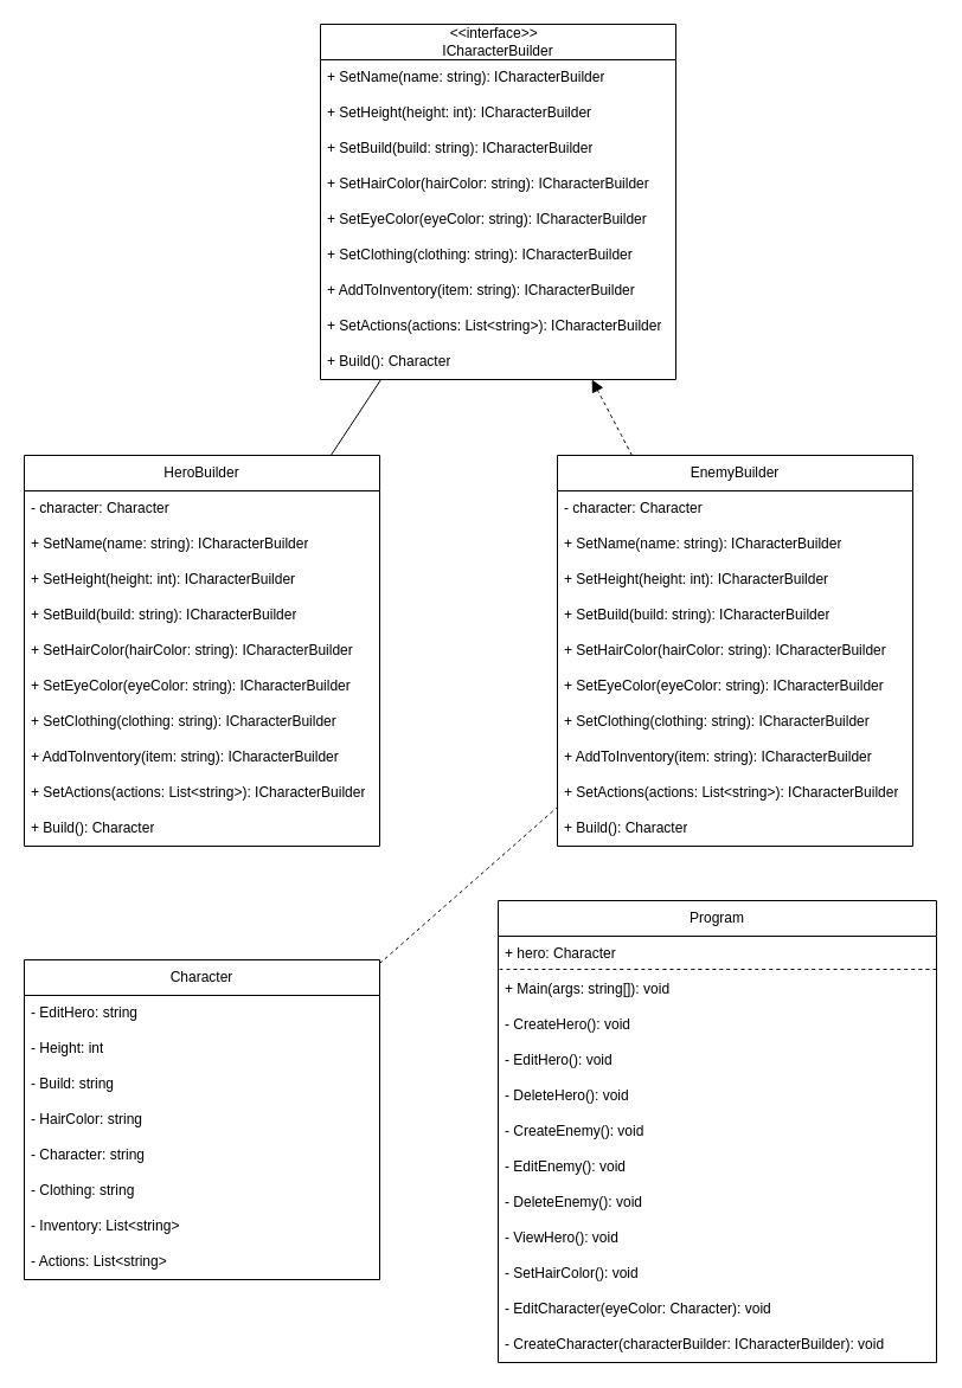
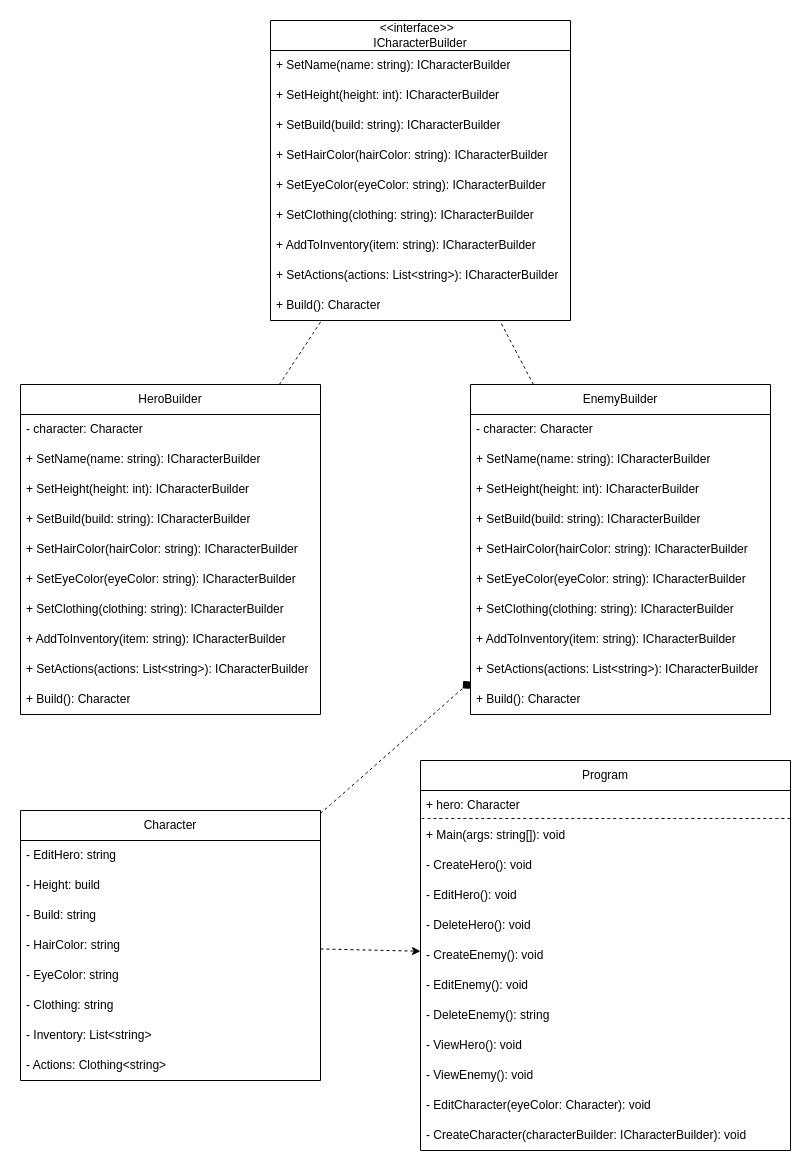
  <mxCell id="0" />
  <mxCell id="1" parent="0" />
  <mxCell id="2" value="&amp;lt;&amp;lt;interface&amp;gt;&amp;gt;&amp;nbsp;&amp;nbsp;&lt;div&gt;ICharacterBuilder&lt;br&gt;&lt;/div&gt;" style="swimlane;fontStyle=0;childLayout=stackLayout;horizontal=1;startSize=30;horizontalStack=0;resizeParent=1;resizeParentMax=0;resizeLast=0;collapsible=1;marginBottom=0;whiteSpace=wrap;html=1;" parent="1" vertex="1"><mxGeometry x="270" width="300" height="300" as="geometry" y="20" /></mxCell>
  <mxCell id="3" value="+ SetName(name: string): ICharacterBuilder" style="text;strokeColor=none;fillColor=none;align=left;verticalAlign=middle;spacingLeft=4;spacingRight=4;overflow=hidden;points=[[0,0.5],[1,0.5]];portConstraint=eastwest;rotatable=0;whiteSpace=wrap;html=1;" vertex="1" parent="2"><mxGeometry y="30" width="300" height="30" as="geometry" /></mxCell>
  <mxCell id="4" value="+ SetHeight(height: int): ICharacterBuilder" style="text;strokeColor=none;fillColor=none;align=left;verticalAlign=middle;spacingLeft=4;spacingRight=4;overflow=hidden;points=[[0,0.5],[1,0.5]];portConstraint=eastwest;rotatable=0;whiteSpace=wrap;html=1;" vertex="1" parent="2"><mxGeometry y="60" width="300" height="30" as="geometry" /></mxCell>
  <mxCell id="5" value="+ SetBuild(build: string): ICharacterBuilder" style="text;strokeColor=none;fillColor=none;align=left;verticalAlign=middle;spacingLeft=4;spacingRight=4;overflow=hidden;points=[[0,0.5],[1,0.5]];portConstraint=eastwest;rotatable=0;whiteSpace=wrap;html=1;" vertex="1" parent="2"><mxGeometry y="90" width="300" height="30" as="geometry" /></mxCell>
  <mxCell id="6" value="+ SetHairColor(hairColor: string): ICharacterBuilder" style="text;strokeColor=none;fillColor=none;align=left;verticalAlign=middle;spacingLeft=4;spacingRight=4;overflow=hidden;points=[[0,0.5],[1,0.5]];portConstraint=eastwest;rotatable=0;whiteSpace=wrap;html=1;" vertex="1" parent="2"><mxGeometry y="120" width="300" height="30" as="geometry" /></mxCell>
  <mxCell id="7" value="+ SetEyeColor(eyeColor: string): ICharacterBuilder" style="text;strokeColor=none;fillColor=none;align=left;verticalAlign=middle;spacingLeft=4;spacingRight=4;overflow=hidden;points=[[0,0.5],[1,0.5]];portConstraint=eastwest;rotatable=0;whiteSpace=wrap;html=1;" vertex="1" parent="2"><mxGeometry y="150" width="300" height="30" as="geometry" /></mxCell>
  <mxCell id="8" value="+ SetClothing(clothing: string): ICharacterBuilder" style="text;strokeColor=none;fillColor=none;align=left;verticalAlign=middle;spacingLeft=4;spacingRight=4;overflow=hidden;points=[[0,0.5],[1,0.5]];portConstraint=eastwest;rotatable=0;whiteSpace=wrap;html=1;" vertex="1" parent="2"><mxGeometry y="180" width="300" height="30" as="geometry" /></mxCell>
  <mxCell id="9" value="+ AddToInventory(item: string): ICharacterBuilder" style="text;strokeColor=none;fillColor=none;align=left;verticalAlign=middle;spacingLeft=4;spacingRight=4;overflow=hidden;points=[[0,0.5],[1,0.5]];portConstraint=eastwest;rotatable=0;whiteSpace=wrap;html=1;" vertex="1" parent="2"><mxGeometry y="210" width="300" height="30" as="geometry" /></mxCell>
  <mxCell id="10" value="+ SetActions(actions: List&amp;lt;string&amp;gt;): ICharacterBuilder" style="text;strokeColor=none;fillColor=none;align=left;verticalAlign=middle;spacingLeft=4;spacingRight=4;overflow=hidden;points=[[0,0.5],[1,0.5]];portConstraint=eastwest;rotatable=0;whiteSpace=wrap;html=1;" vertex="1" parent="2"><mxGeometry y="240" width="300" height="30" as="geometry" /></mxCell>
  <mxCell id="11" value="+ Build(): Character" style="text;strokeColor=none;fillColor=none;align=left;verticalAlign=middle;spacingLeft=4;spacingRight=4;overflow=hidden;points=[[0,0.5],[1,0.5]];portConstraint=eastwest;rotatable=0;whiteSpace=wrap;html=1;" vertex="1" parent="2"><mxGeometry y="270" width="300" height="30" as="geometry" /></mxCell>
  <mxCell id="12" value="HeroBuilder" style="swimlane;fontStyle=0;childLayout=stackLayout;horizontal=1;startSize=30;horizontalStack=0;resizeParent=1;resizeParentMax=0;resizeLast=0;collapsible=1;marginBottom=0;whiteSpace=wrap;html=1;" vertex="1" parent="1"><mxGeometry x="20" y="384" width="300" height="330" as="geometry" /></mxCell>
  <mxCell id="13" value="- character: Character&amp;nbsp; &amp;nbsp;" style="text;strokeColor=none;fillColor=none;align=left;verticalAlign=middle;spacingLeft=4;spacingRight=4;overflow=hidden;points=[[0,0.5],[1,0.5]];portConstraint=eastwest;rotatable=0;whiteSpace=wrap;html=1;" vertex="1" parent="12"><mxGeometry y="30" width="300" height="30" as="geometry" /></mxCell>
  <mxCell id="14" value="+ SetName(name: string): ICharacterBuilder" style="text;strokeColor=none;fillColor=none;align=left;verticalAlign=middle;spacingLeft=4;spacingRight=4;overflow=hidden;points=[[0,0.5],[1,0.5]];portConstraint=eastwest;rotatable=0;whiteSpace=wrap;html=1;" vertex="1" parent="12"><mxGeometry y="60" width="300" height="30" as="geometry" /></mxCell>
  <mxCell id="15" value="+ SetHeight(height: int): ICharacterBuilder" style="text;strokeColor=none;fillColor=none;align=left;verticalAlign=middle;spacingLeft=4;spacingRight=4;overflow=hidden;points=[[0,0.5],[1,0.5]];portConstraint=eastwest;rotatable=0;whiteSpace=wrap;html=1;" vertex="1" parent="12"><mxGeometry y="90" width="300" height="30" as="geometry" /></mxCell>
  <mxCell id="16" value="+ SetBuild(build: string): ICharacterBuilder" style="text;strokeColor=none;fillColor=none;align=left;verticalAlign=middle;spacingLeft=4;spacingRight=4;overflow=hidden;points=[[0,0.5],[1,0.5]];portConstraint=eastwest;rotatable=0;whiteSpace=wrap;html=1;" vertex="1" parent="12"><mxGeometry y="120" width="300" height="30" as="geometry" /></mxCell>
  <mxCell id="17" value="+ SetHairColor(hairColor: string): ICharacterBuilder" style="text;strokeColor=none;fillColor=none;align=left;verticalAlign=middle;spacingLeft=4;spacingRight=4;overflow=hidden;points=[[0,0.5],[1,0.5]];portConstraint=eastwest;rotatable=0;whiteSpace=wrap;html=1;" vertex="1" parent="12"><mxGeometry y="150" width="300" height="30" as="geometry" /></mxCell>
  <mxCell id="18" value="+ SetEyeColor(eyeColor: string): ICharacterBuilder" style="text;strokeColor=none;fillColor=none;align=left;verticalAlign=middle;spacingLeft=4;spacingRight=4;overflow=hidden;points=[[0,0.5],[1,0.5]];portConstraint=eastwest;rotatable=0;whiteSpace=wrap;html=1;" vertex="1" parent="12"><mxGeometry y="180" width="300" height="30" as="geometry" /></mxCell>
  <mxCell id="19" value="+ SetClothing(clothing: string): ICharacterBuilder" style="text;strokeColor=none;fillColor=none;align=left;verticalAlign=middle;spacingLeft=4;spacingRight=4;overflow=hidden;points=[[0,0.5],[1,0.5]];portConstraint=eastwest;rotatable=0;whiteSpace=wrap;html=1;" vertex="1" parent="12"><mxGeometry y="210" width="300" height="30" as="geometry" /></mxCell>
  <mxCell id="20" value="+ AddToInventory(item: string): ICharacterBuilder" style="text;strokeColor=none;fillColor=none;align=left;verticalAlign=middle;spacingLeft=4;spacingRight=4;overflow=hidden;points=[[0,0.5],[1,0.5]];portConstraint=eastwest;rotatable=0;whiteSpace=wrap;html=1;" vertex="1" parent="12"><mxGeometry y="240" width="300" height="30" as="geometry" /></mxCell>
  <mxCell id="21" value="+ SetActions(actions: List&amp;lt;string&amp;gt;): ICharacterBuilder" style="text;strokeColor=none;fillColor=none;align=left;verticalAlign=middle;spacingLeft=4;spacingRight=4;overflow=hidden;points=[[0,0.5],[1,0.5]];portConstraint=eastwest;rotatable=0;whiteSpace=wrap;html=1;" vertex="1" parent="12"><mxGeometry y="270" width="300" height="30" as="geometry" /></mxCell>
  <mxCell id="22" value="+ Build(): Character" style="text;strokeColor=none;fillColor=none;align=left;verticalAlign=middle;spacingLeft=4;spacingRight=4;overflow=hidden;points=[[0,0.5],[1,0.5]];portConstraint=eastwest;rotatable=0;whiteSpace=wrap;html=1;" vertex="1" parent="12"><mxGeometry y="300" width="300" height="30" as="geometry" /></mxCell>
+ <mxCell id="23" value="" style="endArrow=classic;html=1;rounded=0;dashed=1;" edge="1" parent="1" source="37" target="46"><mxGeometry width="50" height="50" relative="1" as="geometry"><mxPoint x="760" y="230" as="sourcePoint" /><mxPoint x="720" y="80" as="targetPoint" /></mxGeometry></mxCell>
  <mxCell id="24" value="EnemyBuilder" style="swimlane;fontStyle=0;childLayout=stackLayout;horizontal=1;startSize=30;horizontalStack=0;resizeParent=1;resizeParentMax=0;resizeLast=0;collapsible=1;marginBottom=0;whiteSpace=wrap;html=1;" vertex="1" parent="1"><mxGeometry x="470" y="384" width="300" height="330" as="geometry" /></mxCell>
  <mxCell id="25" value="- character: Character&amp;nbsp; &amp;nbsp;" style="text;strokeColor=none;fillColor=none;align=left;verticalAlign=middle;spacingLeft=4;spacingRight=4;overflow=hidden;points=[[0,0.5],[1,0.5]];portConstraint=eastwest;rotatable=0;whiteSpace=wrap;html=1;" vertex="1" parent="24"><mxGeometry y="30" width="300" height="30" as="geometry" /></mxCell>
  <mxCell id="26" value="+ SetName(name: string): ICharacterBuilder" style="text;strokeColor=none;fillColor=none;align=left;verticalAlign=middle;spacingLeft=4;spacingRight=4;overflow=hidden;points=[[0,0.5],[1,0.5]];portConstraint=eastwest;rotatable=0;whiteSpace=wrap;html=1;" vertex="1" parent="24"><mxGeometry y="60" width="300" height="30" as="geometry" /></mxCell>
  <mxCell id="27" value="+ SetHeight(height: int): ICharacterBuilder" style="text;strokeColor=none;fillColor=none;align=left;verticalAlign=middle;spacingLeft=4;spacingRight=4;overflow=hidden;points=[[0,0.5],[1,0.5]];portConstraint=eastwest;rotatable=0;whiteSpace=wrap;html=1;" vertex="1" parent="24"><mxGeometry y="90" width="300" height="30" as="geometry" /></mxCell>
  <mxCell id="28" value="+ SetBuild(build: string): ICharacterBuilder" style="text;strokeColor=none;fillColor=none;align=left;verticalAlign=middle;spacingLeft=4;spacingRight=4;overflow=hidden;points=[[0,0.5],[1,0.5]];portConstraint=eastwest;rotatable=0;whiteSpace=wrap;html=1;" vertex="1" parent="24"><mxGeometry y="120" width="300" height="30" as="geometry" /></mxCell>
  <mxCell id="29" value="+ SetHairColor(hairColor: string): ICharacterBuilder" style="text;strokeColor=none;fillColor=none;align=left;verticalAlign=middle;spacingLeft=4;spacingRight=4;overflow=hidden;points=[[0,0.5],[1,0.5]];portConstraint=eastwest;rotatable=0;whiteSpace=wrap;html=1;" vertex="1" parent="24"><mxGeometry y="150" width="300" height="30" as="geometry" /></mxCell>
  <mxCell id="30" value="+ SetEyeColor(eyeColor: string): ICharacterBuilder" style="text;strokeColor=none;fillColor=none;align=left;verticalAlign=middle;spacingLeft=4;spacingRight=4;overflow=hidden;points=[[0,0.5],[1,0.5]];portConstraint=eastwest;rotatable=0;whiteSpace=wrap;html=1;" vertex="1" parent="24"><mxGeometry y="180" width="300" height="30" as="geometry" /></mxCell>
  <mxCell id="31" value="+ SetClothing(clothing: string): ICharacterBuilder" style="text;strokeColor=none;fillColor=none;align=left;verticalAlign=middle;spacingLeft=4;spacingRight=4;overflow=hidden;points=[[0,0.5],[1,0.5]];portConstraint=eastwest;rotatable=0;whiteSpace=wrap;html=1;" vertex="1" parent="24"><mxGeometry y="210" width="300" height="30" as="geometry" /></mxCell>
  <mxCell id="32" value="+ AddToInventory(item: string): ICharacterBuilder" style="text;strokeColor=none;fillColor=none;align=left;verticalAlign=middle;spacingLeft=4;spacingRight=4;overflow=hidden;points=[[0,0.5],[1,0.5]];portConstraint=eastwest;rotatable=0;whiteSpace=wrap;html=1;" vertex="1" parent="24"><mxGeometry y="240" width="300" height="30" as="geometry" /></mxCell>
  <mxCell id="33" value="+ SetActions(actions: List&amp;lt;string&amp;gt;): ICharacterBuilder" style="text;strokeColor=none;fillColor=none;align=left;verticalAlign=middle;spacingLeft=4;spacingRight=4;overflow=hidden;points=[[0,0.5],[1,0.5]];portConstraint=eastwest;rotatable=0;whiteSpace=wrap;html=1;" vertex="1" parent="24"><mxGeometry y="270" width="300" height="30" as="geometry" /></mxCell>
  <mxCell id="34" value="+ Build(): Character" style="text;strokeColor=none;fillColor=none;align=left;verticalAlign=middle;spacingLeft=4;spacingRight=4;overflow=hidden;points=[[0,0.5],[1,0.5]];portConstraint=eastwest;rotatable=0;whiteSpace=wrap;html=1;" vertex="1" parent="24"><mxGeometry y="300" width="300" height="30" as="geometry" /></mxCell>
- <mxCell id="35" value="" style="endArrow=none;dashed=0;html=1;rounded=0;fontSize=12;startSize=8;endSize=8;curved=1;" edge="1" parent="1" source="12" target="2"><mxGeometry width="50" height="50" relative="1" as="geometry"><mxPoint x="510" y="360" as="sourcePoint" /><mxPoint x="560" y="310" as="targetPoint" /></mxGeometry></mxCell>
- <mxCell id="36" value="" style="endArrow=block;dashed=1;html=1;rounded=0;fontSize=12;startSize=8;endSize=8;curved=1;" edge="1" parent="1" source="24" target="2"><mxGeometry width="50" height="50" relative="1" as="geometry"><mxPoint x="510" y="360" as="sourcePoint" /><mxPoint x="560" y="310" as="targetPoint" /></mxGeometry></mxCell>
+ <mxCell id="35" value="" style="endArrow=none;dashed=1;html=1;rounded=0;fontSize=12;startSize=8;endSize=8;curved=1;" edge="1" parent="1" source="12" target="2"><mxGeometry width="50" height="50" relative="1" as="geometry"><mxPoint x="510" y="360" as="sourcePoint" /><mxPoint x="560" y="310" as="targetPoint" /></mxGeometry></mxCell>
+ <mxCell id="36" value="" style="endArrow=none;dashed=1;html=1;rounded=0;fontSize=12;startSize=8;endSize=8;curved=1;" edge="1" parent="1" source="24" target="2"><mxGeometry width="50" height="50" relative="1" as="geometry"><mxPoint x="510" y="360" as="sourcePoint" /><mxPoint x="560" y="310" as="targetPoint" /></mxGeometry></mxCell>
  <mxCell id="37" value="Character" style="swimlane;fontStyle=0;childLayout=stackLayout;horizontal=1;startSize=30;horizontalStack=0;resizeParent=1;resizeParentMax=0;resizeLast=0;collapsible=1;marginBottom=0;whiteSpace=wrap;html=1;" vertex="1" parent="1"><mxGeometry x="20" y="810" width="300" height="270" as="geometry" /></mxCell>
  <mxCell id="38" value="- EditHero: string&amp;nbsp;" style="text;strokeColor=none;fillColor=none;align=left;verticalAlign=middle;spacingLeft=4;spacingRight=4;overflow=hidden;points=[[0,0.5],[1,0.5]];portConstraint=eastwest;rotatable=0;whiteSpace=wrap;html=1;" vertex="1" parent="37"><mxGeometry y="30" width="300" height="30" as="geometry" /></mxCell>
- <mxCell id="39" value="- Height: int" style="text;strokeColor=none;fillColor=none;align=left;verticalAlign=middle;spacingLeft=4;spacingRight=4;overflow=hidden;points=[[0,0.5],[1,0.5]];portConstraint=eastwest;rotatable=0;whiteSpace=wrap;html=1;" vertex="1" parent="37"><mxGeometry y="60" width="300" height="30" as="geometry" /></mxCell>
+ <mxCell id="39" value="- Height: build" style="text;strokeColor=none;fillColor=none;align=left;verticalAlign=middle;spacingLeft=4;spacingRight=4;overflow=hidden;points=[[0,0.5],[1,0.5]];portConstraint=eastwest;rotatable=0;whiteSpace=wrap;html=1;" vertex="1" parent="37"><mxGeometry y="60" width="300" height="30" as="geometry" /></mxCell>
  <mxCell id="40" value="- Build: string" style="text;strokeColor=none;fillColor=none;align=left;verticalAlign=middle;spacingLeft=4;spacingRight=4;overflow=hidden;points=[[0,0.5],[1,0.5]];portConstraint=eastwest;rotatable=0;whiteSpace=wrap;html=1;" vertex="1" parent="37"><mxGeometry y="90" width="300" height="30" as="geometry" /></mxCell>
  <mxCell id="41" value="- HairColor: string" style="text;strokeColor=none;fillColor=none;align=left;verticalAlign=middle;spacingLeft=4;spacingRight=4;overflow=hidden;points=[[0,0.5],[1,0.5]];portConstraint=eastwest;rotatable=0;whiteSpace=wrap;html=1;" vertex="1" parent="37"><mxGeometry y="120" width="300" height="30" as="geometry" /></mxCell>
- <mxCell id="42" value="- Character: string&amp;nbsp;" style="text;strokeColor=none;fillColor=none;align=left;verticalAlign=middle;spacingLeft=4;spacingRight=4;overflow=hidden;points=[[0,0.5],[1,0.5]];portConstraint=eastwest;rotatable=0;whiteSpace=wrap;html=1;" vertex="1" parent="37"><mxGeometry y="150" width="300" height="30" as="geometry" /></mxCell>
+ <mxCell id="42" value="- EyeColor: string&amp;nbsp;" style="text;strokeColor=none;fillColor=none;align=left;verticalAlign=middle;spacingLeft=4;spacingRight=4;overflow=hidden;points=[[0,0.5],[1,0.5]];portConstraint=eastwest;rotatable=0;whiteSpace=wrap;html=1;" vertex="1" parent="37"><mxGeometry y="150" width="300" height="30" as="geometry" /></mxCell>
  <mxCell id="43" value="- Clothing: string" style="text;strokeColor=none;fillColor=none;align=left;verticalAlign=middle;spacingLeft=4;spacingRight=4;overflow=hidden;points=[[0,0.5],[1,0.5]];portConstraint=eastwest;rotatable=0;whiteSpace=wrap;html=1;" vertex="1" parent="37"><mxGeometry y="180" width="300" height="30" as="geometry" /></mxCell>
  <mxCell id="44" value="- Inventory: List&amp;lt;string&amp;gt;" style="text;strokeColor=none;fillColor=none;align=left;verticalAlign=middle;spacingLeft=4;spacingRight=4;overflow=hidden;points=[[0,0.5],[1,0.5]];portConstraint=eastwest;rotatable=0;whiteSpace=wrap;html=1;" vertex="1" parent="37"><mxGeometry y="210" width="300" height="30" as="geometry" /></mxCell>
- <mxCell id="45" value="- Actions: List&amp;lt;string&amp;gt;" style="text;strokeColor=none;fillColor=none;align=left;verticalAlign=middle;spacingLeft=4;spacingRight=4;overflow=hidden;points=[[0,0.5],[1,0.5]];portConstraint=eastwest;rotatable=0;whiteSpace=wrap;html=1;" vertex="1" parent="37"><mxGeometry y="240" width="300" height="30" as="geometry" /></mxCell>
+ <mxCell id="45" value="- Actions: Clothing&amp;lt;string&amp;gt;" style="text;strokeColor=none;fillColor=none;align=left;verticalAlign=middle;spacingLeft=4;spacingRight=4;overflow=hidden;points=[[0,0.5],[1,0.5]];portConstraint=eastwest;rotatable=0;whiteSpace=wrap;html=1;" vertex="1" parent="37"><mxGeometry y="240" width="300" height="30" as="geometry" /></mxCell>
  <mxCell id="46" value="Program" style="swimlane;fontStyle=0;childLayout=stackLayout;horizontal=1;startSize=30;horizontalStack=0;resizeParent=1;resizeParentMax=0;resizeLast=0;collapsible=1;marginBottom=0;whiteSpace=wrap;html=1;" vertex="1" parent="1"><mxGeometry x="420" y="760" width="370" height="390" as="geometry" /></mxCell>
  <mxCell id="47" value="+ hero: Character&amp;nbsp;" style="text;strokeColor=none;fillColor=none;align=left;verticalAlign=middle;spacingLeft=4;spacingRight=4;overflow=hidden;points=[[0,0.5],[1,0.5]];portConstraint=eastwest;rotatable=0;whiteSpace=wrap;html=1;" vertex="1" parent="46"><mxGeometry y="30" width="370" height="30" as="geometry" /></mxCell>
  <mxCell id="48" value="+ Main(args: string[]): void&amp;nbsp;&amp;nbsp;" style="text;strokeColor=none;fillColor=none;align=left;verticalAlign=middle;spacingLeft=4;spacingRight=4;overflow=hidden;points=[[0,0.5],[1,0.5]];portConstraint=eastwest;rotatable=0;whiteSpace=wrap;html=1;" vertex="1" parent="46"><mxGeometry y="60" width="370" height="30" as="geometry" /></mxCell>
  <mxCell id="49" value="- CreateHero(): void" style="text;strokeColor=none;fillColor=none;align=left;verticalAlign=middle;spacingLeft=4;spacingRight=4;overflow=hidden;points=[[0,0.5],[1,0.5]];portConstraint=eastwest;rotatable=0;whiteSpace=wrap;html=1;" vertex="1" parent="46"><mxGeometry y="90" width="370" height="30" as="geometry" /></mxCell>
  <mxCell id="50" value="- EditHero(): void" style="text;strokeColor=none;fillColor=none;align=left;verticalAlign=middle;spacingLeft=4;spacingRight=4;overflow=hidden;points=[[0,0.5],[1,0.5]];portConstraint=eastwest;rotatable=0;whiteSpace=wrap;html=1;" vertex="1" parent="46"><mxGeometry y="120" width="370" height="30" as="geometry" /></mxCell>
  <mxCell id="51" value="- DeleteHero(): void&amp;nbsp;" style="text;strokeColor=none;fillColor=none;align=left;verticalAlign=middle;spacingLeft=4;spacingRight=4;overflow=hidden;points=[[0,0.5],[1,0.5]];portConstraint=eastwest;rotatable=0;whiteSpace=wrap;html=1;" vertex="1" parent="46"><mxGeometry y="150" width="370" height="30" as="geometry" /></mxCell>
  <mxCell id="52" value="- CreateEnemy(): void" style="text;strokeColor=none;fillColor=none;align=left;verticalAlign=middle;spacingLeft=4;spacingRight=4;overflow=hidden;points=[[0,0.5],[1,0.5]];portConstraint=eastwest;rotatable=0;whiteSpace=wrap;html=1;" vertex="1" parent="46"><mxGeometry y="180" width="370" height="30" as="geometry" /></mxCell>
  <mxCell id="53" value="- EditEnemy(): void" style="text;strokeColor=none;fillColor=none;align=left;verticalAlign=middle;spacingLeft=4;spacingRight=4;overflow=hidden;points=[[0,0.5],[1,0.5]];portConstraint=eastwest;rotatable=0;whiteSpace=wrap;html=1;" vertex="1" parent="46"><mxGeometry y="210" width="370" height="30" as="geometry" /></mxCell>
- <mxCell id="54" value="- DeleteEnemy(): void" style="text;strokeColor=none;fillColor=none;align=left;verticalAlign=middle;spacingLeft=4;spacingRight=4;overflow=hidden;points=[[0,0.5],[1,0.5]];portConstraint=eastwest;rotatable=0;whiteSpace=wrap;html=1;" vertex="1" parent="46"><mxGeometry y="240" width="370" height="30" as="geometry" /></mxCell>
+ <mxCell id="54" value="- DeleteEnemy(): string" style="text;strokeColor=none;fillColor=none;align=left;verticalAlign=middle;spacingLeft=4;spacingRight=4;overflow=hidden;points=[[0,0.5],[1,0.5]];portConstraint=eastwest;rotatable=0;whiteSpace=wrap;html=1;" vertex="1" parent="46"><mxGeometry y="240" width="370" height="30" as="geometry" /></mxCell>
  <mxCell id="55" value="- ViewHero(): void&amp;nbsp;&amp;nbsp;" style="text;strokeColor=none;fillColor=none;align=left;verticalAlign=middle;spacingLeft=4;spacingRight=4;overflow=hidden;points=[[0,0.5],[1,0.5]];portConstraint=eastwest;rotatable=0;whiteSpace=wrap;html=1;" vertex="1" parent="46"><mxGeometry y="270" width="370" height="30" as="geometry" /></mxCell>
- <mxCell id="56" value="- SetHairColor(): void" style="text;strokeColor=none;fillColor=none;align=left;verticalAlign=middle;spacingLeft=4;spacingRight=4;overflow=hidden;points=[[0,0.5],[1,0.5]];portConstraint=eastwest;rotatable=0;whiteSpace=wrap;html=1;" vertex="1" parent="46"><mxGeometry y="300" width="370" height="30" as="geometry" /></mxCell>
+ <mxCell id="56" value="- ViewEnemy(): void" style="text;strokeColor=none;fillColor=none;align=left;verticalAlign=middle;spacingLeft=4;spacingRight=4;overflow=hidden;points=[[0,0.5],[1,0.5]];portConstraint=eastwest;rotatable=0;whiteSpace=wrap;html=1;" vertex="1" parent="46"><mxGeometry y="300" width="370" height="30" as="geometry" /></mxCell>
  <mxCell id="57" value="" style="endArrow=none;dashed=1;html=1;rounded=0;fontSize=12;startSize=8;endSize=8;curved=1;exitX=0.003;exitY=-0.067;exitDx=0;exitDy=0;exitPerimeter=0;entryX=1;entryY=-0.067;entryDx=0;entryDy=0;entryPerimeter=0;" edge="1" parent="46" source="48" target="48"><mxGeometry width="50" height="50" relative="1" as="geometry"><mxPoint x="-30" y="60" as="sourcePoint" /><mxPoint x="20" y="10" as="targetPoint" /></mxGeometry></mxCell>
  <mxCell id="58" value="- EditCharacter(eyeColor: Character): void" style="text;strokeColor=none;fillColor=none;align=left;verticalAlign=middle;spacingLeft=4;spacingRight=4;overflow=hidden;points=[[0,0.5],[1,0.5]];portConstraint=eastwest;rotatable=0;whiteSpace=wrap;html=1;" vertex="1" parent="46"><mxGeometry y="330" width="370" height="30" as="geometry" /></mxCell>
  <mxCell id="59" value="- CreateCharacter(characterBuilder: ICharacterBuilder): void&amp;nbsp;" style="text;strokeColor=none;fillColor=none;align=left;verticalAlign=middle;spacingLeft=4;spacingRight=4;overflow=hidden;points=[[0,0.5],[1,0.5]];portConstraint=eastwest;rotatable=0;whiteSpace=wrap;html=1;" vertex="1" parent="46"><mxGeometry y="360" width="370" height="30" as="geometry" /></mxCell>
- <mxCell id="60" value="" style="endArrow=none;dashed=1;html=1;rounded=0;fontSize=12;startSize=8;endSize=8;curved=1;" edge="1" parent="1" source="37" target="24"><mxGeometry width="50" height="50" relative="1" as="geometry"><mxPoint x="420" y="690" as="sourcePoint" /><mxPoint x="510" y="600" as="targetPoint" /></mxGeometry></mxCell>
+ <mxCell id="60" value="" style="endArrow=diamond;dashed=1;html=1;rounded=0;fontSize=12;startSize=8;endSize=8;curved=1;" edge="1" parent="1" source="37" target="24"><mxGeometry width="50" height="50" relative="1" as="geometry"><mxPoint x="420" y="690" as="sourcePoint" /><mxPoint x="510" y="600" as="targetPoint" /></mxGeometry></mxCell>
